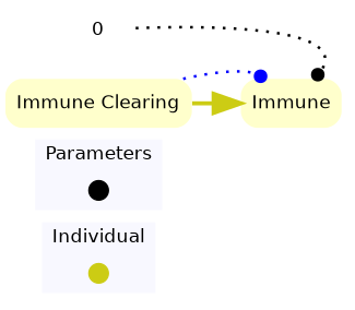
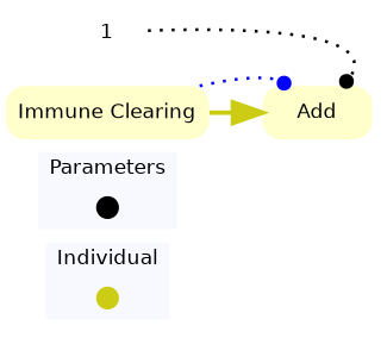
  digraph {
    rankdir=LR
    node [color="0.166, 0.2, 1.0" fontname=Helvetica shape=none style=filled]
    edge [penwidth=2.0 arrowhead=dot style=dotted]
    deriveBacterialClearingRateOverview [color="0.166, 0.9 , 0.8" fixedsize=true fontcolor=white height=.2 shape=point width=.2]
    contextOverview [color=black fixedsize=true fontcolor=white height=.2 shape=point width=.2 fontname=""]
    n3 [label="Immune Clearing" style="rounded,filled"]
-   n4 [label=Immune style="rounded,filled"]
-   n5 [label=0 color="" style=""]
+   n4 [label=Add style="rounded,filled"]
+   n5 [label=1 color="" style=""]
    subgraph cluster_1 {
      color=white
      fillcolor=ghostwhite
      fontname=Helvetica
      label=Individual
      labeljust=l
      nodesep=0.1
      style=filled
      deriveBacterialClearingRateOverview
    }
    subgraph cluster_2 {
      color=white
      fillcolor=ghostwhite
      fontname=Helvetica
      label=Parameters
      labeljust=l
      style=filled
      contextOverview
    }
    n3 -> n4 [arrowsize=2.0 color="0.166, 0.9 , 0.8" penwidth=3.0 arrowhead="" style=""]
    n3 -> n4 [color=blue headport=nw]
    n5 -> n4 [color=black headport=ne]
  }
